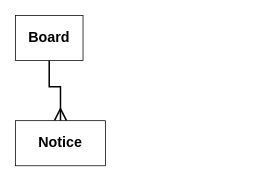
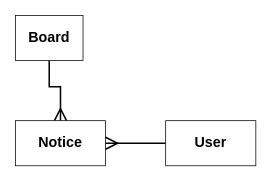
  <mxCell id="0" />
  <mxCell id="1" parent="0" />
  <mxCell id="2" style="edgeStyle=orthogonalEdgeStyle;rounded=0;orthogonalLoop=1;jettySize=auto;html=1;entryX=0.5;entryY=0;entryDx=0;entryDy=0;fontSize=19;endArrow=ERmany;endFill=0;strokeWidth=2;endSize=13;" edge="1" parent="1" source="3" target="4"><mxGeometry relative="1" as="geometry" /></mxCell>
  <mxCell id="3" value="Board" style="rounded=0;whiteSpace=wrap;html=1;fontSize=19;fontStyle=1" vertex="1" parent="1"><mxGeometry x="20" y="20" width="90" height="60" as="geometry" /></mxCell>
  <mxCell id="4" value="Notice" style="rounded=0;whiteSpace=wrap;html=1;fontSize=19;fontStyle=1" vertex="1" parent="1"><mxGeometry x="20" y="160" width="120" height="60" as="geometry" /></mxCell>
+ <mxCell id="5" style="edgeStyle=orthogonalEdgeStyle;rounded=0;orthogonalLoop=1;jettySize=auto;html=1;entryX=1;entryY=0.5;entryDx=0;entryDy=0;endArrow=ERmany;endFill=0;endSize=13;strokeWidth=2;fontSize=19;" edge="1" parent="1" source="6" target="4"><mxGeometry relative="1" as="geometry" /></mxCell>
+ <mxCell id="6" value="User" style="rounded=0;whiteSpace=wrap;html=1;fontSize=19;fontStyle=1" vertex="1" parent="1"><mxGeometry x="220" y="160" width="120" height="60" as="geometry" /></mxCell>
